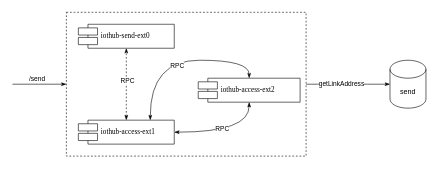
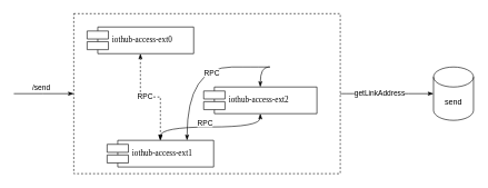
  <mxCell id="0" />
  <mxCell id="1" parent="0" />
  <mxCell id="2" style="edgeStyle=orthogonalEdgeStyle;curved=1;rounded=0;orthogonalLoop=1;jettySize=auto;html=1;entryX=0;entryY=0.5;entryDx=0;entryDy=0;entryPerimeter=0;startArrow=none;startFill=0;endArrow=classicThin;endFill=1;" edge="1" parent="1" source="7" target="17"><mxGeometry relative="1" as="geometry" /></mxCell>
  <mxCell id="3" value="&lt;div style=&quot;&quot;&gt;&lt;pre style=&quot;font-family: &amp;quot;jetbrains mono&amp;quot; , monospace ; font-size: 11.3pt&quot;&gt;&lt;span style=&quot;&quot;&gt;getLinkAddress&lt;/span&gt;&lt;/pre&gt;&lt;/div&gt;" style="edgeLabel;html=1;align=center;verticalAlign=middle;resizable=0;points=[];labelBackgroundColor=none;fontColor=none;noLabel=1;" vertex="1" connectable="0" parent="2"><mxGeometry x="-0.2" relative="1" as="geometry"><mxPoint as="offset" /></mxGeometry></mxCell>
  <mxCell id="4" value="getLinkAddress" style="edgeLabel;html=1;align=center;verticalAlign=middle;resizable=0;points=[];fontColor=#000000;" vertex="1" connectable="0" parent="2"><mxGeometry x="-0.17" y="2" relative="1" as="geometry"><mxPoint as="offset" /></mxGeometry></mxCell>
  <mxCell id="5" style="edgeStyle=orthogonalEdgeStyle;curved=1;rounded=0;orthogonalLoop=1;jettySize=auto;html=1;fontColor=#000000;startArrow=classicThin;startFill=1;endArrow=none;endFill=0;" edge="1" parent="1" source="7"><mxGeometry relative="1" as="geometry"><mxPoint x="20" y="140" as="targetPoint" /></mxGeometry></mxCell>
  <mxCell id="6" value="/send" style="edgeLabel;html=1;align=center;verticalAlign=middle;resizable=0;points=[];fontColor=#000000;" vertex="1" connectable="0" parent="5"><mxGeometry x="0.6" y="-1" relative="1" as="geometry"><mxPoint x="22" y="-9" as="offset" /></mxGeometry></mxCell>
  <mxCell id="7" value="" style="html=1;rounded=0;shadow=0;comic=0;labelBackgroundColor=none;strokeColor=#000000;strokeWidth=1;fillColor=none;fontFamily=Verdana;fontSize=12;fontColor=#000000;align=center;dashed=1;labelPosition=center;verticalLabelPosition=bottom;verticalAlign=top;" vertex="1" parent="1"><mxGeometry x="110" y="20" width="400" height="240" as="geometry" /></mxCell>
- <mxCell id="8" value="iothub-send-ext0" style="shape=component;align=left;spacingLeft=36;rounded=0;shadow=0;comic=0;labelBackgroundColor=none;strokeColor=#000000;strokeWidth=1;fillColor=#ffffff;fontFamily=Verdana;fontSize=12;fontColor=#000000;html=1;" vertex="1" parent="1"><mxGeometry x="130" y="40" width="160" height="40" as="geometry" /></mxCell>
+ <mxCell id="8" value="iothub-access-ext0" style="shape=component;align=left;spacingLeft=36;rounded=0;shadow=0;comic=0;labelBackgroundColor=none;strokeColor=#000000;strokeWidth=1;fillColor=#ffffff;fontFamily=Verdana;fontSize=12;fontColor=#000000;html=1;" vertex="1" parent="1"><mxGeometry x="130" y="40" width="160" height="40" as="geometry" /></mxCell>
  <mxCell id="9" style="edgeStyle=orthogonalEdgeStyle;rounded=0;orthogonalLoop=1;jettySize=auto;html=1;startArrow=classicThin;startFill=1;endArrow=classicThin;endFill=1;entryX=0.5;entryY=1;entryDx=0;entryDy=0;dashed=1;" edge="1" parent="1" source="13" target="8"><mxGeometry relative="1" as="geometry" /></mxCell>
  <mxCell id="10" value="RPC" style="edgeLabel;html=1;align=center;verticalAlign=middle;resizable=0;points=[];" vertex="1" connectable="0" parent="9"><mxGeometry x="0.117" y="-1" relative="1" as="geometry"><mxPoint as="offset" /></mxGeometry></mxCell>
  <mxCell id="11" style="edgeStyle=orthogonalEdgeStyle;rounded=0;orthogonalLoop=1;jettySize=auto;html=1;entryX=0.5;entryY=1;entryDx=0;entryDy=0;startArrow=classicThin;startFill=1;endArrow=classicThin;endFill=1;curved=1;" edge="1" parent="1" source="13" target="16"><mxGeometry relative="1" as="geometry" /></mxCell>
  <mxCell id="12" value="RPC" style="edgeLabel;html=1;align=center;verticalAlign=middle;resizable=0;points=[];" vertex="1" connectable="0" parent="11"><mxGeometry x="-0.097" y="7" relative="1" as="geometry"><mxPoint as="offset" /></mxGeometry></mxCell>
- <mxCell id="13" value="iothub-access-ext1" style="shape=component;align=left;spacingLeft=36;rounded=0;shadow=0;comic=0;labelBackgroundColor=none;strokeColor=#000000;strokeWidth=1;fillColor=#ffffff;fontFamily=Verdana;fontSize=12;fontColor=#000000;html=1;" vertex="1" parent="1"><mxGeometry x="130" y="200" width="160" height="40" as="geometry" /></mxCell>
+ <mxCell id="13" value="iothub-access-ext1" style="shape=component;align=left;spacingLeft=36;rounded=0;shadow=0;comic=0;labelBackgroundColor=none;strokeColor=#000000;strokeWidth=1;fillColor=#ffffff;fontFamily=Verdana;fontSize=12;fontColor=#000000;html=1;" vertex="1" parent="1"><mxGeometry x="160" y="210" width="160" height="40" as="geometry" /></mxCell>
  <mxCell id="14" style="edgeStyle=orthogonalEdgeStyle;rounded=0;orthogonalLoop=1;jettySize=auto;html=1;entryX=0.75;entryY=0;entryDx=0;entryDy=0;startArrow=classicThin;startFill=1;endArrow=classicThin;endFill=1;exitX=0.5;exitY=0;exitDx=0;exitDy=0;curved=1;" edge="1" parent="1" source="16" target="13"><mxGeometry relative="1" as="geometry"><Array as="points"><mxPoint x="415" y="100" /><mxPoint x="250" y="100" /></Array></mxGeometry></mxCell>
  <mxCell id="15" value="RPC" style="edgeLabel;html=1;align=center;verticalAlign=middle;resizable=0;points=[];" vertex="1" connectable="0" parent="14"><mxGeometry x="0.024" y="8" relative="1" as="geometry"><mxPoint as="offset" /></mxGeometry></mxCell>
- <mxCell id="16" value="iothub-access-ext2" style="shape=component;align=left;spacingLeft=36;rounded=0;shadow=0;comic=0;labelBackgroundColor=none;strokeColor=#000000;strokeWidth=1;fillColor=#ffffff;fontFamily=Verdana;fontSize=12;fontColor=#000000;html=1;" vertex="1" parent="1"><mxGeometry x="330" y="130" width="170" height="40" as="geometry" /></mxCell>
+ <mxCell id="16" value="iothub-access-ext2" style="shape=component;align=left;spacingLeft=36;rounded=0;shadow=0;comic=0;labelBackgroundColor=none;strokeColor=#000000;strokeWidth=1;fillColor=#ffffff;fontFamily=Verdana;fontSize=12;fontColor=#000000;html=1;" vertex="1" parent="1"><mxGeometry x="305" y="130" width="170" height="40" as="geometry" /></mxCell>
  <mxCell id="17" value="send" style="shape=cylinder3;whiteSpace=wrap;html=1;boundedLbl=1;backgroundOutline=1;size=15;" vertex="1" parent="1"><mxGeometry x="650" y="100" width="60" height="80" as="geometry" /></mxCell>
